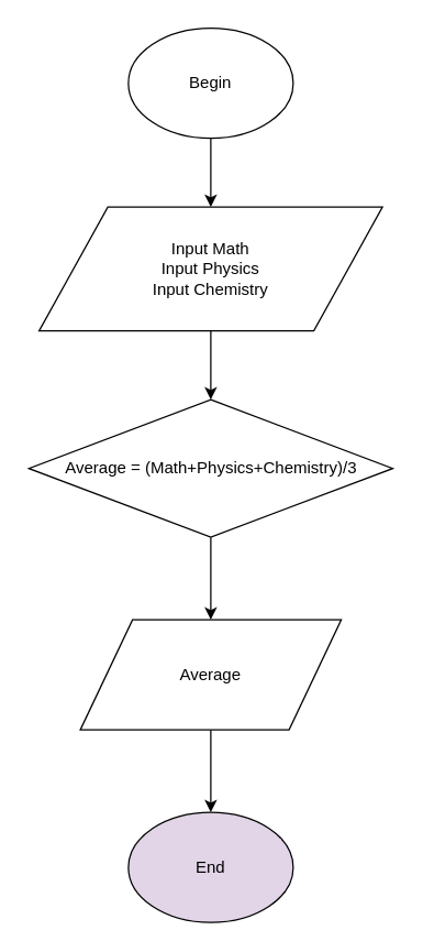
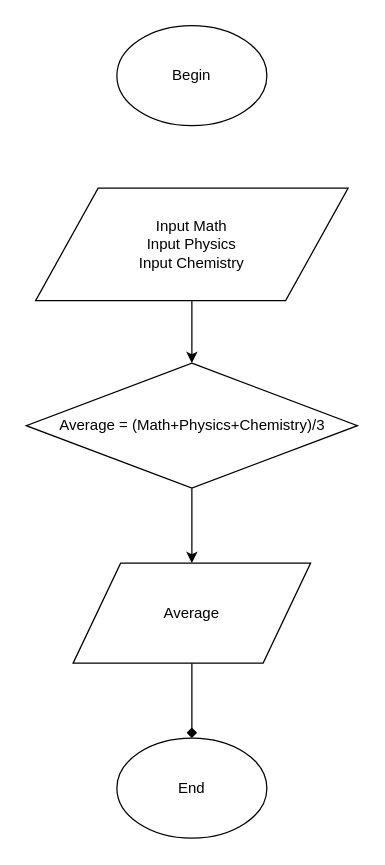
  <mxCell id="0" />
  <mxCell id="1" parent="0" />
  <mxCell id="2" value="Begin" style="ellipse;whiteSpace=wrap;html=1;" vertex="1" parent="1"><mxGeometry x="93" y="20" width="120" height="80" as="geometry" /></mxCell>
  <mxCell id="3" value="Input Math&lt;br&gt;Input Physics&lt;br&gt;Input Chemistry" style="shape=parallelogram;perimeter=parallelogramPerimeter;whiteSpace=wrap;html=1;" vertex="1" parent="1"><mxGeometry x="28" y="150" width="250" height="90" as="geometry" /></mxCell>
  <mxCell id="4" style="edgeStyle=orthogonalEdgeStyle;rounded=0;orthogonalLoop=1;jettySize=auto;html=1;" edge="1" parent="1" source="5"><mxGeometry relative="1" as="geometry"><mxPoint x="153" y="450" as="targetPoint" /></mxGeometry></mxCell>
  <mxCell id="5" value="Average = (Math+Physics+Chemistry)/3" style="rhombus;whiteSpace=wrap;html=1;" vertex="1" parent="1"><mxGeometry x="20.5" y="290" width="265" height="100" as="geometry" /></mxCell>
- <mxCell id="6" value="" style="endArrow=classic;html=1;entryX=0.5;entryY=0;entryDx=0;entryDy=0;" edge="1" parent="1" source="2" target="3"><mxGeometry width="50" height="50" relative="1" as="geometry"><mxPoint x="133" y="140" as="sourcePoint" /><mxPoint x="153" y="140" as="targetPoint" /></mxGeometry></mxCell>
  <mxCell id="7" value="" style="endArrow=classic;html=1;entryX=0.5;entryY=0;entryDx=0;entryDy=0;" edge="1" parent="1" source="3" target="5"><mxGeometry width="50" height="50" relative="1" as="geometry"><mxPoint x="113" y="250" as="sourcePoint" /><mxPoint x="173" y="250" as="targetPoint" /></mxGeometry></mxCell>
- <mxCell id="8" style="edgeStyle=orthogonalEdgeStyle;rounded=0;orthogonalLoop=1;jettySize=auto;html=1;entryX=0.5;entryY=0;entryDx=0;entryDy=0;" edge="1" parent="1" source="9" target="10"><mxGeometry relative="1" as="geometry" /></mxCell>
+ <mxCell id="8" style="edgeStyle=orthogonalEdgeStyle;rounded=0;orthogonalLoop=1;jettySize=auto;html=1;entryX=0.5;entryY=0;entryDx=0;entryDy=0;endArrow=diamond;" edge="1" parent="1" source="9" target="10"><mxGeometry relative="1" as="geometry" /></mxCell>
  <mxCell id="9" value="Average" style="shape=parallelogram;perimeter=parallelogramPerimeter;whiteSpace=wrap;html=1;" vertex="1" parent="1"><mxGeometry x="58" y="450" width="190" height="80" as="geometry" /></mxCell>
- <mxCell id="10" value="End" style="ellipse;whiteSpace=wrap;html=1;fillColor=#e1d5e7;" vertex="1" parent="1"><mxGeometry x="93" y="590" width="120" height="80" as="geometry" /></mxCell>
+ <mxCell id="10" value="End" style="ellipse;whiteSpace=wrap;html=1;" vertex="1" parent="1"><mxGeometry x="93" y="590" width="120" height="80" as="geometry" /></mxCell>
